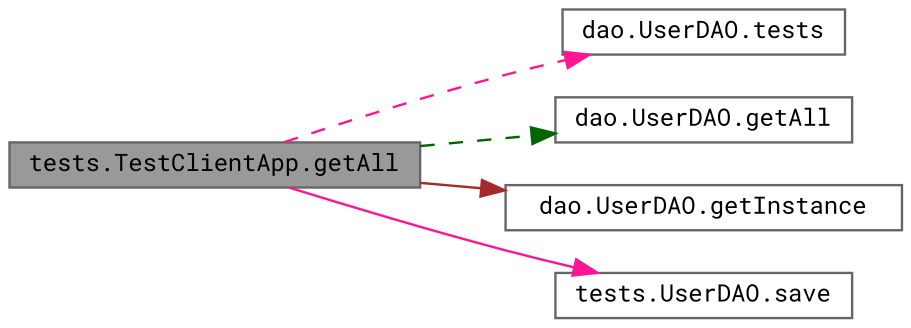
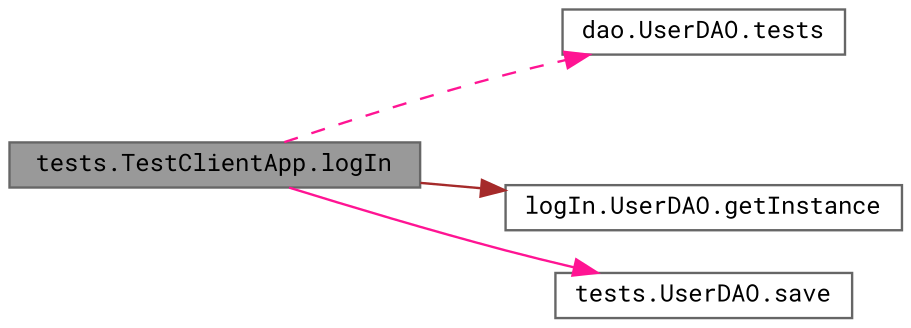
  digraph {
    fontname="Roboto Mono"
    rankdir=LR
    node [color=grey40 fillcolor=white fontname="Roboto Mono" fontsize=10 shape=box style=filled]
    edge [color=deeppink fontname="Roboto Mono" fontsize=10 labelfontname=Helvetica labelfontsize=10 style=dashed]
-   n1 [color=gray40 fillcolor=grey60 fontcolor=black height=0.2 label="tests.TestClientApp.getAll" width=0.4]
+   n1 [color=gray40 fillcolor=grey60 fontcolor=black height=0.2 label="tests.TestClientApp.logIn" width=0.4]
    n2 [height=0.2 label="dao.UserDAO.tests" width=0.4]
-   n3 [height=0.2 label="dao.UserDAO.getAll" width=0.4]
-   n4 [height=0.2 label="dao.UserDAO.getInstance" width=0.4]
+   n4 [height=0.2 label="logIn.UserDAO.getInstance" width=0.4]
    n5 [height=0.2 label="tests.UserDAO.save" width=0.4]
    n1 -> n2
-   n1 -> n3 [color=darkgreen]
    n1 -> n4 [color=brown style=solid]
    n1 -> n5 [style=solid]
  }
